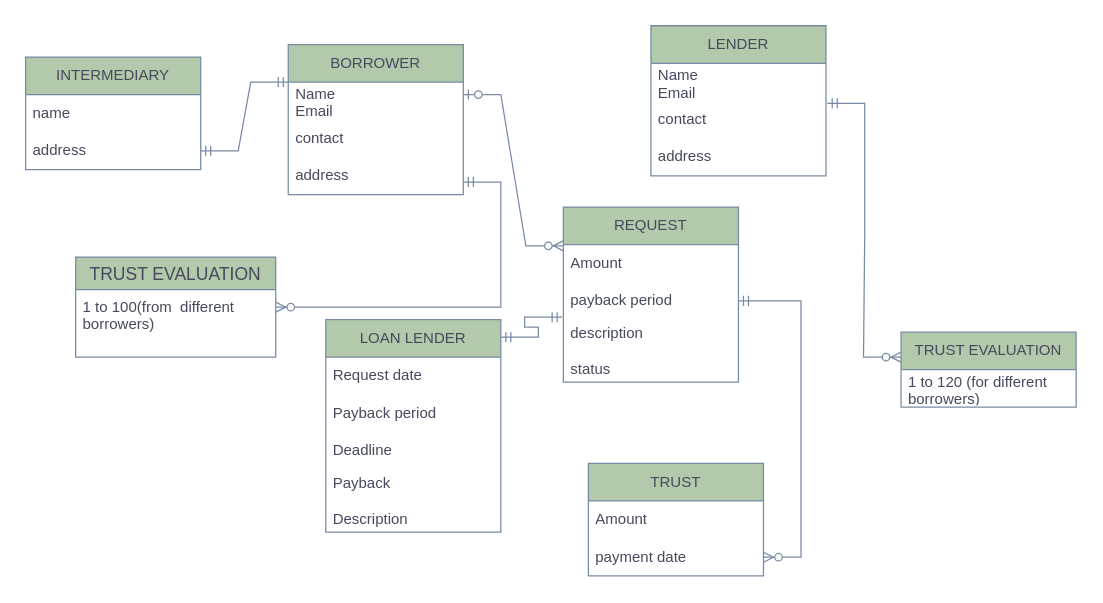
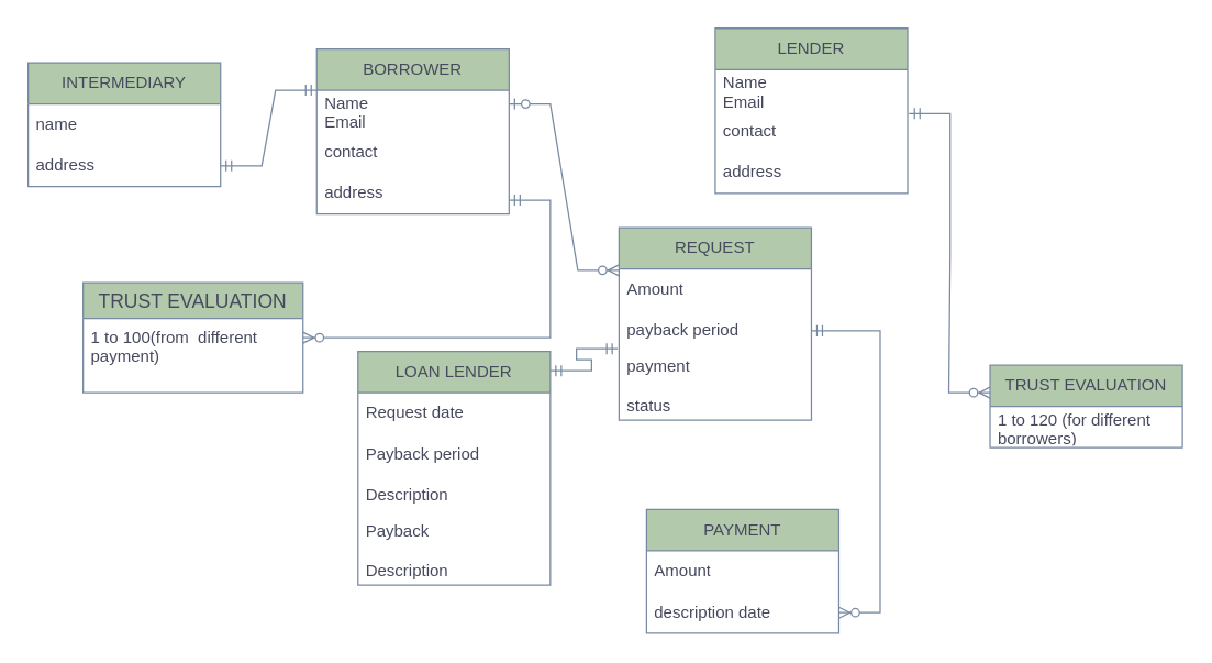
  <mxCell id="0" />
  <mxCell id="1" parent="0" />
  <mxCell id="2" value="BORROWER" style="swimlane;fontStyle=0;childLayout=stackLayout;horizontal=1;startSize=30;horizontalStack=0;resizeParent=1;resizeParentMax=0;resizeLast=0;collapsible=1;marginBottom=0;whiteSpace=wrap;html=1;labelBackgroundColor=none;fillColor=#B2C9AB;strokeColor=#788AA3;fontColor=#46495D;" parent="1" vertex="1"><mxGeometry x="230" y="35" width="140" height="120" as="geometry" /></mxCell>
  <mxCell id="3" value="Name&lt;div&gt;Email&lt;br&gt;&lt;/div&gt;" style="text;strokeColor=none;fillColor=none;align=left;verticalAlign=middle;spacingLeft=4;spacingRight=4;overflow=hidden;points=[[0,0.5],[1,0.5]];portConstraint=eastwest;rotatable=0;whiteSpace=wrap;html=1;labelBackgroundColor=none;fontColor=#46495D;" parent="2" vertex="1"><mxGeometry y="30" width="140" height="30" as="geometry" /></mxCell>
  <mxCell id="4" value="contact" style="text;strokeColor=none;fillColor=none;align=left;verticalAlign=middle;spacingLeft=4;spacingRight=4;overflow=hidden;points=[[0,0.5],[1,0.5]];portConstraint=eastwest;rotatable=0;whiteSpace=wrap;html=1;labelBackgroundColor=none;fontColor=#46495D;" parent="2" vertex="1"><mxGeometry y="60" width="140" height="30" as="geometry" /></mxCell>
  <mxCell id="5" value="address" style="text;strokeColor=none;fillColor=none;align=left;verticalAlign=middle;spacingLeft=4;spacingRight=4;overflow=hidden;points=[[0,0.5],[1,0.5]];portConstraint=eastwest;rotatable=0;whiteSpace=wrap;html=1;labelBackgroundColor=none;fontColor=#46495D;" parent="2" vertex="1"><mxGeometry y="90" width="140" height="30" as="geometry" /></mxCell>
  <mxCell id="6" value="LENDER" style="swimlane;fontStyle=0;childLayout=stackLayout;horizontal=1;startSize=30;horizontalStack=0;resizeParent=1;resizeParentMax=0;resizeLast=0;collapsible=1;marginBottom=0;whiteSpace=wrap;html=1;labelBackgroundColor=none;fillColor=#B2C9AB;strokeColor=#788AA3;fontColor=#46495D;" parent="1" vertex="1"><mxGeometry x="520" y="20" width="140" height="120" as="geometry" /></mxCell>
  <mxCell id="7" value="Name&lt;div&gt;Email&lt;/div&gt;" style="text;strokeColor=none;fillColor=none;align=left;verticalAlign=middle;spacingLeft=4;spacingRight=4;overflow=hidden;points=[[0,0.5],[1,0.5]];portConstraint=eastwest;rotatable=0;whiteSpace=wrap;html=1;labelBackgroundColor=none;fontColor=#46495D;" parent="6" vertex="1"><mxGeometry y="30" width="140" height="30" as="geometry" /></mxCell>
  <mxCell id="8" value="contact" style="text;strokeColor=none;fillColor=none;align=left;verticalAlign=middle;spacingLeft=4;spacingRight=4;overflow=hidden;points=[[0,0.5],[1,0.5]];portConstraint=eastwest;rotatable=0;whiteSpace=wrap;html=1;labelBackgroundColor=none;fontColor=#46495D;" parent="6" vertex="1"><mxGeometry y="60" width="140" height="30" as="geometry" /></mxCell>
  <mxCell id="9" value="address" style="text;strokeColor=none;fillColor=none;align=left;verticalAlign=middle;spacingLeft=4;spacingRight=4;overflow=hidden;points=[[0,0.5],[1,0.5]];portConstraint=eastwest;rotatable=0;whiteSpace=wrap;html=1;labelBackgroundColor=none;fontColor=#46495D;" parent="6" vertex="1"><mxGeometry y="90" width="140" height="30" as="geometry" /></mxCell>
  <mxCell id="10" value="INTERMEDIARY" style="swimlane;fontStyle=0;childLayout=stackLayout;horizontal=1;startSize=30;horizontalStack=0;resizeParent=1;resizeParentMax=0;resizeLast=0;collapsible=1;marginBottom=0;whiteSpace=wrap;html=1;labelBackgroundColor=none;fillColor=#B2C9AB;strokeColor=#788AA3;fontColor=#46495D;" parent="1" vertex="1"><mxGeometry x="20" y="45" width="140" height="90" as="geometry" /></mxCell>
  <mxCell id="11" value="name" style="text;strokeColor=none;fillColor=none;align=left;verticalAlign=middle;spacingLeft=4;spacingRight=4;overflow=hidden;points=[[0,0.5],[1,0.5]];portConstraint=eastwest;rotatable=0;whiteSpace=wrap;html=1;labelBackgroundColor=none;fontColor=#46495D;" parent="10" vertex="1"><mxGeometry y="30" width="140" height="30" as="geometry" /></mxCell>
  <mxCell id="12" value="address" style="text;strokeColor=none;fillColor=none;align=left;verticalAlign=middle;spacingLeft=4;spacingRight=4;overflow=hidden;points=[[0,0.5],[1,0.5]];portConstraint=eastwest;rotatable=0;whiteSpace=wrap;html=1;labelBackgroundColor=none;fontColor=#46495D;" parent="10" vertex="1"><mxGeometry y="60" width="140" height="30" as="geometry" /></mxCell>
  <mxCell id="13" value="LOAN LENDER" style="swimlane;fontStyle=0;childLayout=stackLayout;horizontal=1;startSize=30;horizontalStack=0;resizeParent=1;resizeParentMax=0;resizeLast=0;collapsible=1;marginBottom=0;whiteSpace=wrap;html=1;labelBackgroundColor=none;fillColor=#B2C9AB;strokeColor=#788AA3;fontColor=#46495D;" parent="1" vertex="1"><mxGeometry x="260" y="255" width="140" height="170" as="geometry" /></mxCell>
  <mxCell id="14" value="Request date" style="text;strokeColor=none;fillColor=none;align=left;verticalAlign=middle;spacingLeft=4;spacingRight=4;overflow=hidden;points=[[0,0.5],[1,0.5]];portConstraint=eastwest;rotatable=0;whiteSpace=wrap;html=1;labelBackgroundColor=none;fontColor=#46495D;" parent="13" vertex="1"><mxGeometry y="30" width="140" height="30" as="geometry" /></mxCell>
  <mxCell id="15" value="Payback period" style="text;strokeColor=none;fillColor=none;align=left;verticalAlign=middle;spacingLeft=4;spacingRight=4;overflow=hidden;points=[[0,0.5],[1,0.5]];portConstraint=eastwest;rotatable=0;whiteSpace=wrap;html=1;labelBackgroundColor=none;fontColor=#46495D;" parent="13" vertex="1"><mxGeometry y="60" width="140" height="30" as="geometry" /></mxCell>
- <mxCell id="16" value="Deadline" style="text;strokeColor=none;fillColor=none;align=left;verticalAlign=middle;spacingLeft=4;spacingRight=4;overflow=hidden;points=[[0,0.5],[1,0.5]];portConstraint=eastwest;rotatable=0;whiteSpace=wrap;html=1;labelBackgroundColor=none;fontColor=#46495D;" parent="13" vertex="1"><mxGeometry y="90" width="140" height="30" as="geometry" /></mxCell>
+ <mxCell id="16" value="Description" style="text;strokeColor=none;fillColor=none;align=left;verticalAlign=middle;spacingLeft=4;spacingRight=4;overflow=hidden;points=[[0,0.5],[1,0.5]];portConstraint=eastwest;rotatable=0;whiteSpace=wrap;html=1;labelBackgroundColor=none;fontColor=#46495D;" parent="13" vertex="1"><mxGeometry y="90" width="140" height="30" as="geometry" /></mxCell>
  <mxCell id="17" value="Payback&lt;br&gt;&lt;br&gt;Description" style="text;strokeColor=none;fillColor=none;align=left;verticalAlign=middle;spacingLeft=4;spacingRight=4;overflow=hidden;points=[[0,0.5],[1,0.5]];portConstraint=eastwest;rotatable=0;whiteSpace=wrap;html=1;labelBackgroundColor=none;fontColor=#46495D;" parent="13" vertex="1"><mxGeometry y="120" width="140" height="50" as="geometry" /></mxCell>
  <mxCell id="18" value="REQUEST" style="swimlane;fontStyle=0;childLayout=stackLayout;horizontal=1;startSize=30;horizontalStack=0;resizeParent=1;resizeParentMax=0;resizeLast=0;collapsible=1;marginBottom=0;whiteSpace=wrap;html=1;labelBackgroundColor=none;fillColor=#B2C9AB;strokeColor=#788AA3;fontColor=#46495D;" parent="1" vertex="1"><mxGeometry x="450" y="165" width="140" height="140" as="geometry" /></mxCell>
  <mxCell id="19" value="Amount" style="text;strokeColor=none;fillColor=none;align=left;verticalAlign=middle;spacingLeft=4;spacingRight=4;overflow=hidden;points=[[0,0.5],[1,0.5]];portConstraint=eastwest;rotatable=0;whiteSpace=wrap;html=1;labelBackgroundColor=none;fontColor=#46495D;" parent="18" vertex="1"><mxGeometry y="30" width="140" height="30" as="geometry" /></mxCell>
  <mxCell id="20" value="payback period" style="text;strokeColor=none;fillColor=none;align=left;verticalAlign=middle;spacingLeft=4;spacingRight=4;overflow=hidden;points=[[0,0.5],[1,0.5]];portConstraint=eastwest;rotatable=0;whiteSpace=wrap;html=1;labelBackgroundColor=none;fontColor=#46495D;" parent="18" vertex="1"><mxGeometry y="60" width="140" height="30" as="geometry" /></mxCell>
- <mxCell id="21" value="description&lt;br&gt;&lt;br&gt;status" style="text;strokeColor=none;fillColor=none;align=left;verticalAlign=middle;spacingLeft=4;spacingRight=4;overflow=hidden;points=[[0,0.5],[1,0.5]];portConstraint=eastwest;rotatable=0;whiteSpace=wrap;html=1;labelBackgroundColor=none;fontColor=#46495D;" parent="18" vertex="1"><mxGeometry y="90" width="140" height="50" as="geometry" /></mxCell>
- <mxCell id="22" value="TRUST" style="swimlane;fontStyle=0;childLayout=stackLayout;horizontal=1;startSize=30;horizontalStack=0;resizeParent=1;resizeParentMax=0;resizeLast=0;collapsible=1;marginBottom=0;whiteSpace=wrap;html=1;labelBackgroundColor=none;fillColor=#B2C9AB;strokeColor=#788AA3;fontColor=#46495D;" parent="1" vertex="1"><mxGeometry x="470" y="370" width="140" height="90" as="geometry" /></mxCell>
+ <mxCell id="21" value="payment&lt;br&gt;&lt;br&gt;status" style="text;strokeColor=none;fillColor=none;align=left;verticalAlign=middle;spacingLeft=4;spacingRight=4;overflow=hidden;points=[[0,0.5],[1,0.5]];portConstraint=eastwest;rotatable=0;whiteSpace=wrap;html=1;labelBackgroundColor=none;fontColor=#46495D;" parent="18" vertex="1"><mxGeometry y="90" width="140" height="50" as="geometry" /></mxCell>
+ <mxCell id="22" value="PAYMENT" style="swimlane;fontStyle=0;childLayout=stackLayout;horizontal=1;startSize=30;horizontalStack=0;resizeParent=1;resizeParentMax=0;resizeLast=0;collapsible=1;marginBottom=0;whiteSpace=wrap;html=1;labelBackgroundColor=none;fillColor=#B2C9AB;strokeColor=#788AA3;fontColor=#46495D;" parent="1" vertex="1"><mxGeometry x="470" y="370" width="140" height="90" as="geometry" /></mxCell>
  <mxCell id="23" value="Amount" style="text;strokeColor=none;fillColor=none;align=left;verticalAlign=middle;spacingLeft=4;spacingRight=4;overflow=hidden;points=[[0,0.5],[1,0.5]];portConstraint=eastwest;rotatable=0;whiteSpace=wrap;html=1;labelBackgroundColor=none;fontColor=#46495D;" parent="22" vertex="1"><mxGeometry y="30" width="140" height="30" as="geometry" /></mxCell>
- <mxCell id="24" value="payment date" style="text;strokeColor=none;fillColor=none;align=left;verticalAlign=middle;spacingLeft=4;spacingRight=4;overflow=hidden;points=[[0,0.5],[1,0.5]];portConstraint=eastwest;rotatable=0;whiteSpace=wrap;html=1;labelBackgroundColor=none;fontColor=#46495D;" parent="22" vertex="1"><mxGeometry y="60" width="140" height="30" as="geometry" /></mxCell>
+ <mxCell id="24" value="description date" style="text;strokeColor=none;fillColor=none;align=left;verticalAlign=middle;spacingLeft=4;spacingRight=4;overflow=hidden;points=[[0,0.5],[1,0.5]];portConstraint=eastwest;rotatable=0;whiteSpace=wrap;html=1;labelBackgroundColor=none;fontColor=#46495D;" parent="22" vertex="1"><mxGeometry y="60" width="140" height="30" as="geometry" /></mxCell>
  <mxCell id="25" value="TRUST EVALUATION" style="swimlane;fontStyle=0;childLayout=stackLayout;horizontal=1;startSize=30;horizontalStack=0;resizeParent=1;resizeParentMax=0;resizeLast=0;collapsible=1;marginBottom=0;whiteSpace=wrap;html=1;labelBackgroundColor=none;fillColor=#B2C9AB;strokeColor=#788AA3;fontColor=#46495D;" parent="1" vertex="1"><mxGeometry x="720" y="265" width="140" height="60" as="geometry" /></mxCell>
  <mxCell id="26" value="1 to 120 (for different borrowers)" style="text;strokeColor=none;fillColor=none;align=left;verticalAlign=middle;spacingLeft=4;spacingRight=4;overflow=hidden;points=[[0,0.5],[1,0.5]];portConstraint=eastwest;rotatable=0;whiteSpace=wrap;html=1;labelBackgroundColor=none;fontColor=#46495D;" parent="25" vertex="1"><mxGeometry y="30" width="140" height="30" as="geometry" /></mxCell>
  <mxCell id="27" value="" style="edgeStyle=entityRelationEdgeStyle;fontSize=12;html=1;endArrow=ERzeroToMany;startArrow=ERzeroToOne;rounded=0;strokeColor=#788AA3;fontColor=#46495D;fillColor=#B2C9AB;entryX=0;entryY=0.033;entryDx=0;entryDy=0;entryPerimeter=0;" parent="1" target="19" edge="1"><mxGeometry width="100" height="100" relative="1" as="geometry"><mxPoint x="370" y="75" as="sourcePoint" /><mxPoint x="530" y="185" as="targetPoint" /></mxGeometry></mxCell>
  <mxCell id="28" value="" style="edgeStyle=entityRelationEdgeStyle;fontSize=12;html=1;endArrow=ERmandOne;startArrow=ERmandOne;rounded=0;strokeColor=#788AA3;fontColor=#46495D;fillColor=#B2C9AB;entryX=-0.007;entryY=-0.04;entryDx=0;entryDy=0;entryPerimeter=0;" parent="1" target="21" edge="1"><mxGeometry width="100" height="100" relative="1" as="geometry"><mxPoint x="400" y="269" as="sourcePoint" /><mxPoint x="530" y="185" as="targetPoint" /></mxGeometry></mxCell>
  <mxCell id="29" value="" style="edgeStyle=entityRelationEdgeStyle;fontSize=12;html=1;endArrow=ERzeroToMany;startArrow=ERmandOne;rounded=0;strokeColor=#788AA3;fontColor=#46495D;fillColor=#B2C9AB;" parent="1" source="20" target="24" edge="1"><mxGeometry width="100" height="100" relative="1" as="geometry"><mxPoint x="430" y="285" as="sourcePoint" /><mxPoint x="530" y="185" as="targetPoint" /></mxGeometry></mxCell>
  <mxCell id="30" value="" style="edgeStyle=entityRelationEdgeStyle;fontSize=12;html=1;endArrow=ERzeroToMany;startArrow=ERmandOne;rounded=0;strokeColor=#788AA3;fontColor=#46495D;fillColor=#B2C9AB;exitX=1.007;exitY=0.067;exitDx=0;exitDy=0;exitPerimeter=0;" parent="1" source="8" edge="1"><mxGeometry width="100" height="100" relative="1" as="geometry"><mxPoint x="650" y="275" as="sourcePoint" /><mxPoint x="720" y="285" as="targetPoint" /></mxGeometry></mxCell>
  <mxCell id="31" value="TRUST EVALUATION" style="swimlane;fontStyle=0;childLayout=stackLayout;horizontal=1;startSize=26;horizontalStack=0;resizeParent=1;resizeParentMax=0;resizeLast=0;collapsible=1;marginBottom=0;align=center;fontSize=14;strokeColor=#788AA3;fontColor=#46495D;fillColor=#B2C9AB;" parent="1" vertex="1"><mxGeometry x="60" y="205" width="160" height="80" as="geometry" /></mxCell>
- <mxCell id="32" value="1 to 100(from  different &#10;borrowers)&#10;&#10;&#10;" style="text;strokeColor=none;fillColor=none;spacingLeft=4;spacingRight=4;overflow=hidden;rotatable=0;points=[[0,0.5],[1,0.5]];portConstraint=eastwest;fontSize=12;fontColor=#46495D;" parent="31" vertex="1"><mxGeometry y="26" width="160" height="54" as="geometry" /></mxCell>
+ <mxCell id="32" value="1 to 100(from  different &#10;payment)&#10;&#10;&#10;" style="text;strokeColor=none;fillColor=none;spacingLeft=4;spacingRight=4;overflow=hidden;rotatable=0;points=[[0,0.5],[1,0.5]];portConstraint=eastwest;fontSize=12;fontColor=#46495D;" parent="31" vertex="1"><mxGeometry y="26" width="160" height="54" as="geometry" /></mxCell>
  <mxCell id="33" value="" style="edgeStyle=entityRelationEdgeStyle;fontSize=12;html=1;endArrow=ERzeroToMany;startArrow=ERmandOne;rounded=0;strokeColor=#788AA3;fontColor=#46495D;fillColor=#B2C9AB;" parent="1" target="31" edge="1"><mxGeometry width="100" height="100" relative="1" as="geometry"><mxPoint x="370" y="145" as="sourcePoint" /><mxPoint x="220" y="258" as="targetPoint" /></mxGeometry></mxCell>
  <mxCell id="34" value="" style="edgeStyle=entityRelationEdgeStyle;fontSize=12;html=1;endArrow=ERmandOne;startArrow=ERmandOne;rounded=0;strokeColor=#788AA3;fontColor=#46495D;fillColor=#B2C9AB;exitX=1;exitY=0.5;exitDx=0;exitDy=0;" parent="1" source="12" edge="1"><mxGeometry width="100" height="100" relative="1" as="geometry"><mxPoint x="150" y="165" as="sourcePoint" /><mxPoint x="230" y="65" as="targetPoint" /></mxGeometry></mxCell>
